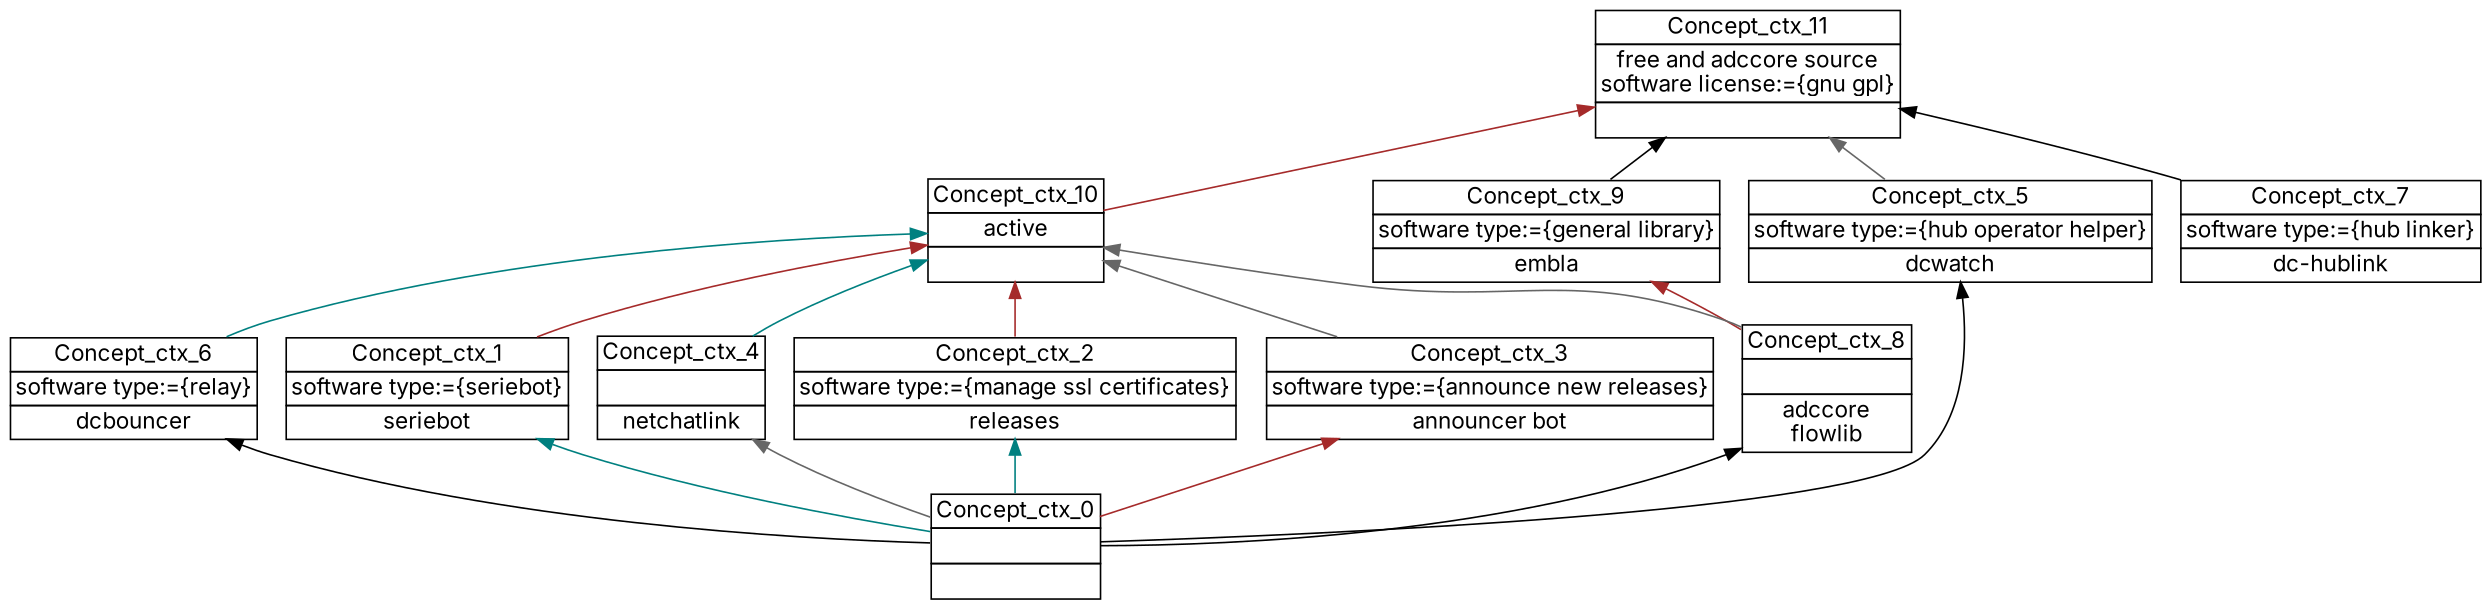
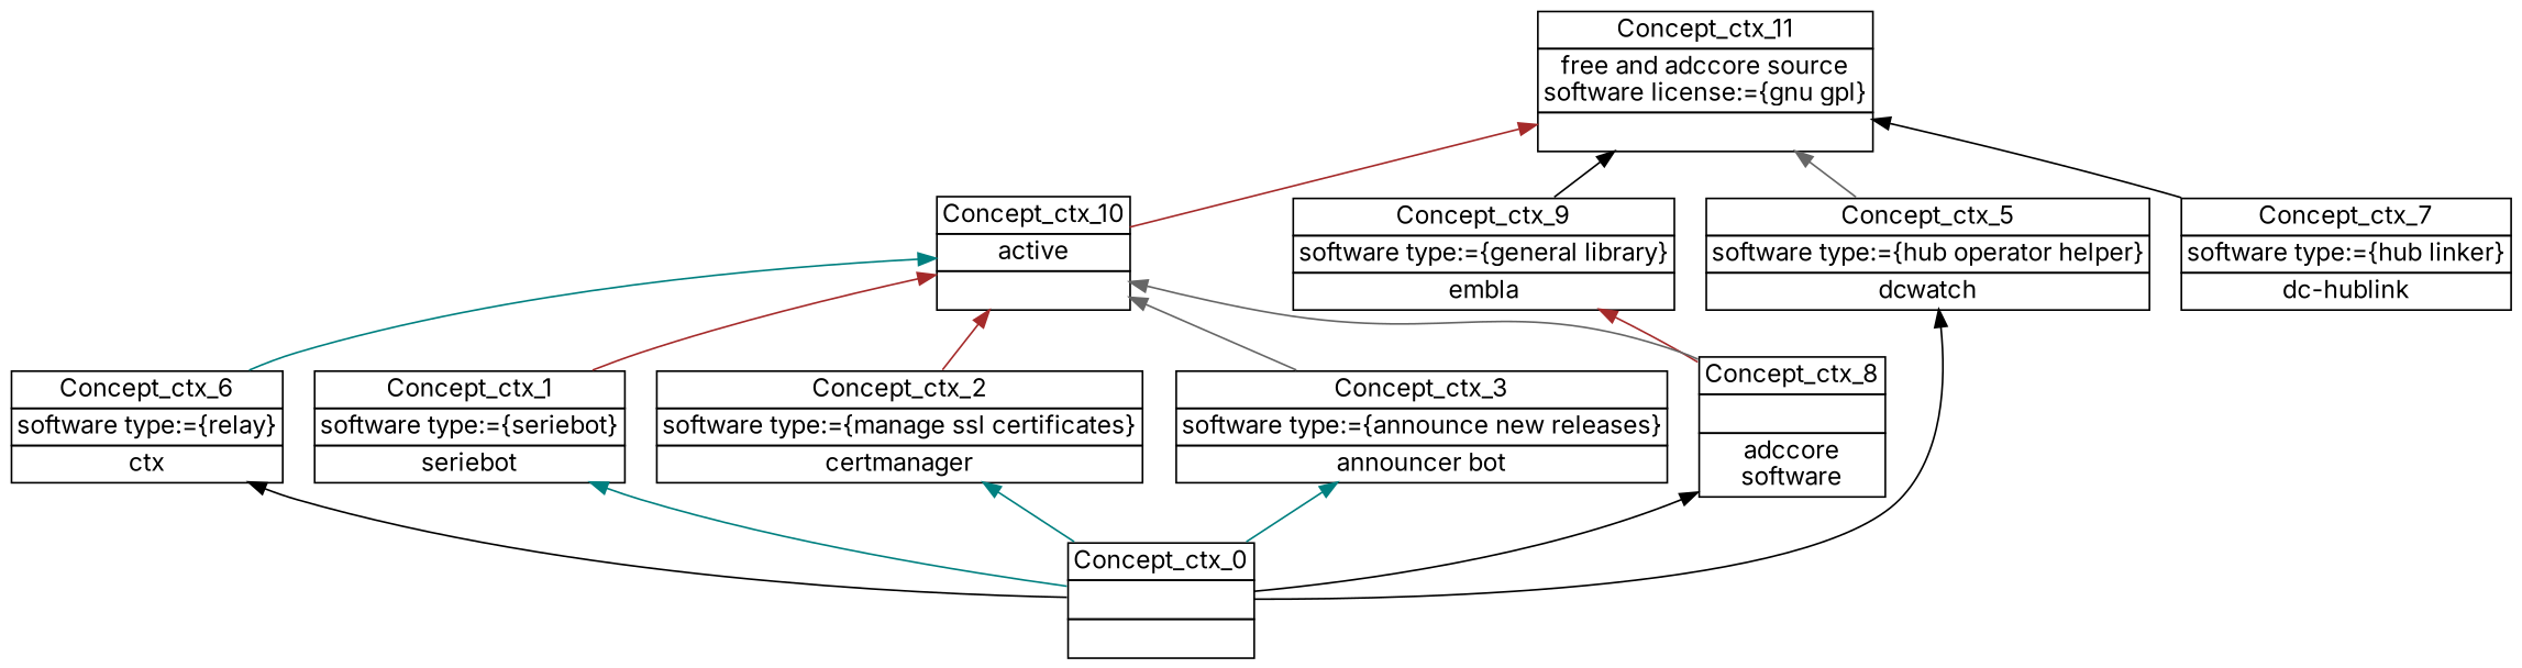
  digraph {
    fontname=Inter
    nodesep=0.2
    rankdir=BT
    ranksep=0.3
    node [fontname=Inter margin="0.03,0.03" shape=none]
    edge [color=black fontname=Inter headport=p tailport=p]
    n1 [label=<<table border="0" cellborder="1" cellspacing="0" port="p"><tr><td>Concept_ctx_11</td></tr><tr><td>free and adccore source<br/>software license:={gnu gpl}<br/></td></tr><tr><td><br/></td></tr></table>>]
    n2 [label=<<table border="0" cellborder="1" cellspacing="0" port="p"><tr><td>Concept_ctx_9</td></tr><tr><td>software type:={general library}<br/></td></tr><tr><td>embla<br/></td></tr></table>>]
    n3 [label=<<table border="0" cellborder="1" cellspacing="0" port="p"><tr><td>Concept_ctx_0</td></tr><tr><td><br/></td></tr><tr><td><br/></td></tr></table>>]
-   n4 [label=<<table border="0" cellborder="1" cellspacing="0" port="p"><tr><td>Concept_ctx_2</td></tr><tr><td>software type:={manage ssl certificates}<br/></td></tr><tr><td>releases<br/></td></tr></table>>]
+   n4 [label=<<table border="0" cellborder="1" cellspacing="0" port="p"><tr><td>Concept_ctx_2</td></tr><tr><td>software type:={manage ssl certificates}<br/></td></tr><tr><td>certmanager<br/></td></tr></table>>]
    n5 [label=<<table border="0" cellborder="1" cellspacing="0" port="p"><tr><td>Concept_ctx_3</td></tr><tr><td>software type:={announce new releases}<br/></td></tr><tr><td>announcer bot<br/></td></tr></table>>]
-   n6 [label=<<table border="0" cellborder="1" cellspacing="0" port="p"><tr><td>Concept_ctx_6</td></tr><tr><td>software type:={relay}<br/></td></tr><tr><td>dcbouncer<br/></td></tr></table>>]
+   n6 [label=<<table border="0" cellborder="1" cellspacing="0" port="p"><tr><td>Concept_ctx_6</td></tr><tr><td>software type:={relay}<br/></td></tr><tr><td>ctx<br/></td></tr></table>>]
    n7 [label=<<table border="0" cellborder="1" cellspacing="0" port="p"><tr><td>Concept_ctx_1</td></tr><tr><td>software type:={seriebot}<br/></td></tr><tr><td>seriebot<br/></td></tr></table>>]
    n8 [label=<<table border="0" cellborder="1" cellspacing="0" port="p"><tr><td>Concept_ctx_5</td></tr><tr><td>software type:={hub operator helper}<br/></td></tr><tr><td>dcwatch<br/></td></tr></table>>]
-   n9 [label=<<table border="0" cellborder="1" cellspacing="0" port="p"><tr><td>Concept_ctx_8</td></tr><tr><td><br/></td></tr><tr><td>adccore<br/>flowlib<br/></td></tr></table>>]
-   n10 [label=<<table border="0" cellborder="1" cellspacing="0" port="p"><tr><td>Concept_ctx_4</td></tr><tr><td><br/></td></tr><tr><td>netchatlink<br/></td></tr></table>>]
+   n9 [label=<<table border="0" cellborder="1" cellspacing="0" port="p"><tr><td>Concept_ctx_8</td></tr><tr><td><br/></td></tr><tr><td>adccore<br/>software<br/></td></tr></table>>]
    n11 [label=<<table border="0" cellborder="1" cellspacing="0" port="p"><tr><td>Concept_ctx_10</td></tr><tr><td>active<br/></td></tr><tr><td><br/></td></tr></table>>]
    n12 [label=<<table border="0" cellborder="1" cellspacing="0" port="p"><tr><td>Concept_ctx_7</td></tr><tr><td>software type:={hub linker}<br/></td></tr><tr><td>dc-hublink<br/></td></tr></table>>]
    n2 -> n1
    n3 -> n4 [color=teal]
-   n3 -> n5 [color=brown]
+   n3 -> n5 [color=teal]
    n3 -> n6
    n3 -> n7 [color=teal]
    n3 -> n8
    n3 -> n9
-   n3 -> n10 [color=gray40]
    n4 -> n11 [color=brown]
    n5 -> n11 [color=gray40]
    n6 -> n11 [color=teal]
    n7 -> n11 [color=brown]
    n8 -> n1 [color=gray40]
    n9 -> n2 [color=brown]
    n9 -> n11 [color=gray40]
-   n10 -> n11 [color=teal]
    n11 -> n1 [color=brown]
    n12 -> n1
  }
